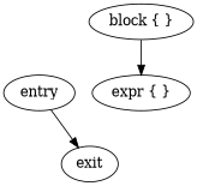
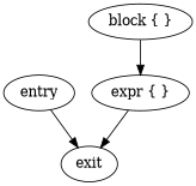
  digraph {
    n1 [label=entry]
    n2 [label=exit]
    n3 [label="block { }"]
    n4 [label="expr { }"]
    n1 -> n2
    n3 -> n4
+   n4 -> n2
  }
